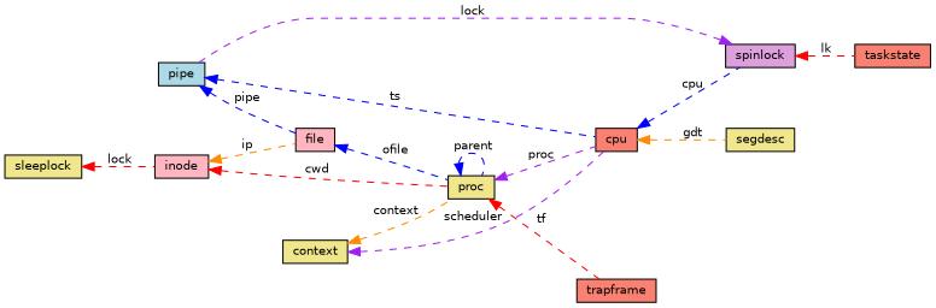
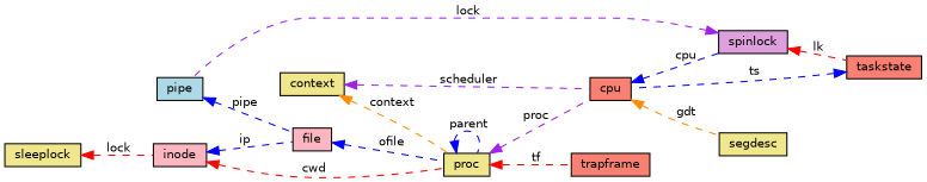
  digraph {
    rankdir=LR
    node [color=black fillcolor=khaki fontname=Helvetica fontsize=10 shape=record style=filled]
    edge [color=blue dir=back fontname=Helvetica fontsize=10 labelfontname=Helvetica labelfontsize=10 style=dashed]
    n1 [fillcolor=lightblue fontcolor=black height=0.2 label=pipe width=0.4]
    n2 [fillcolor=lightpink height=0.2 label=file width=0.4]
    n3 [height=0.2 label=proc width=0.4]
    n4 [fillcolor=plum height=0.2 label=spinlock width=0.4]
    n5 [fillcolor=salmon height=0.2 label=taskstate width=0.4]
    n6 [height=0.2 label=sleeplock width=0.4]
    n7 [fillcolor=lightpink height=0.2 label=inode width=0.4]
    n8 [fillcolor=salmon height=0.2 label=cpu width=0.4]
    n9 [height=0.2 label=segdesc width=0.4]
    n10 [height=0.2 label=context width=0.4]
    n11 [fillcolor=salmon height=0.2 label=trapframe width=0.4]
    n1 -> n2 [label=" pipe"]
    n2 -> n3 [label=" ofile"]
    n3 -> n3 [label=" parent"]
    n3 -> n8 [color=purple label=" proc"]
    n3 -> n11 [color=red label=" tf"]
    n4 -> n1 [color=purple label=" lock"]
    n4 -> n5 [color=red label=" lk"]
-   n1 -> n8 [label=" ts"]
+   n5 -> n8 [label=" ts"]
    n6 -> n7 [color=red label=" lock"]
-   n7 -> n2 [color=darkorange label=" ip"]
+   n7 -> n2 [label=" ip"]
    n7 -> n3 [color=red label=" cwd"]
    n8 -> n4 [label=" cpu"]
    n8 -> n9 [color=darkorange label=" gdt"]
    n10 -> n3 [color=darkorange label=" context"]
    n10 -> n8 [color=purple label=" scheduler"]
  }
